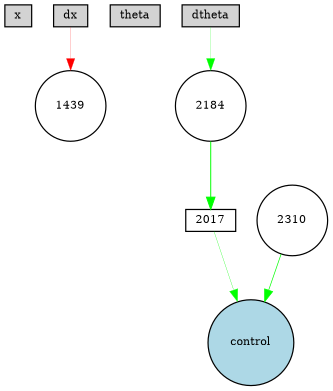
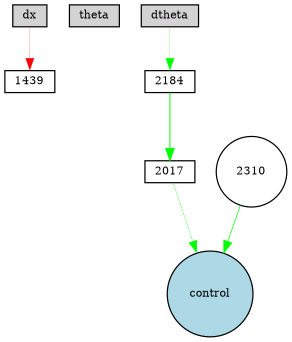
  digraph {
    node [fillcolor=lightgray fontsize=9 shape=box style=filled]
    edge [color=green style=solid]
-   x [height=0.2 width=0.2]
    dx [height=0.2 width=0.2]
-   1439 [fillcolor=white height=0.2 shape=circle width=0.2]
+   1439 [fillcolor=white height=0.2 width=0.2]
    theta [height=0.2 width=0.2]
    dtheta [height=0.2 width=0.2]
-   2184 [fillcolor=white height=0.2 shape=circle width=0.2]
+   2184 [fillcolor=white height=0.2 width=0.2]
    control [fillcolor=lightblue height=0.2 shape=circle width=0.2]
    2017 [fillcolor=white height=0.2 width=0.2]
    2310 [fillcolor=white height=0.2 shape=circle width=0.2]
    dx -> 1439 [color=red penwidth=0.1568837049507772]
    dtheta -> 2184 [penwidth=0.16547266893453494]
    2184 -> 2017 [penwidth=0.8047323853698989]
    2017 -> control [penwidth=0.24266026298012347]
    2310 -> control [penwidth=0.5600302436273658]
  }
